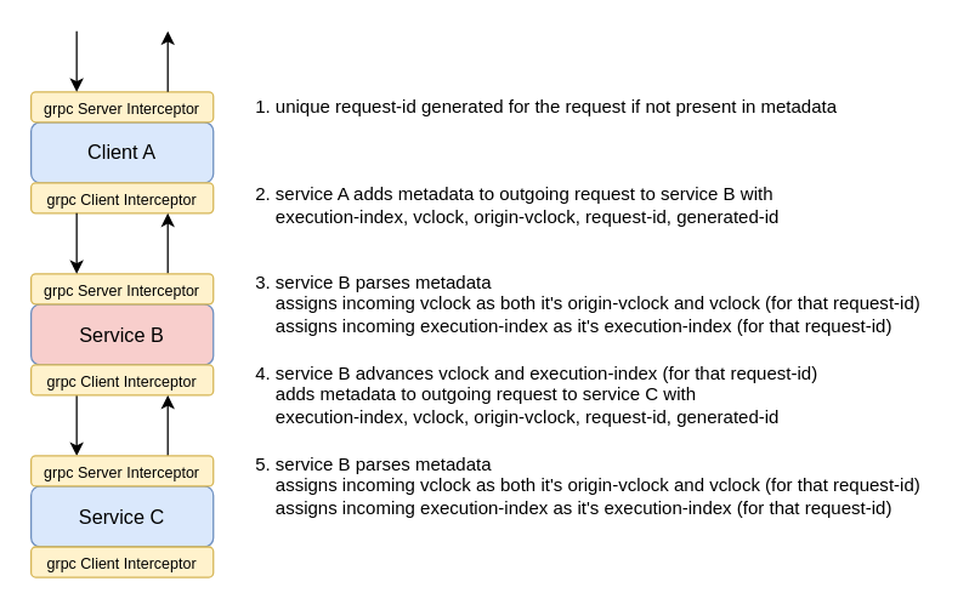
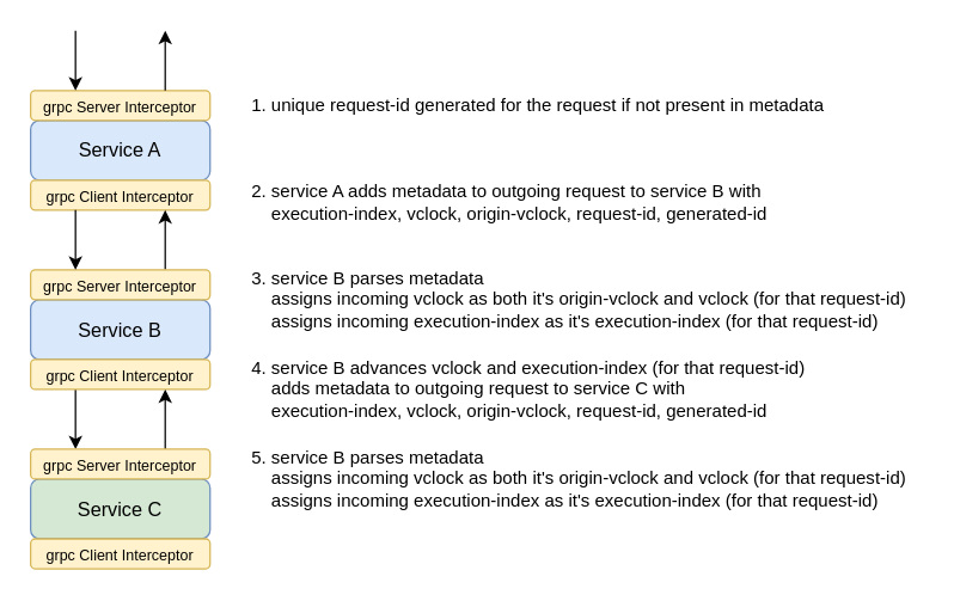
  <mxCell id="0" />
  <mxCell id="1" parent="0" />
- <mxCell id="2" value="Client A" style="rounded=1;whiteSpace=wrap;html=1;fontSize=13;glass=0;strokeWidth=1;shadow=0;fillColor=#dae8fc;strokeColor=#6c8ebf;" parent="1" vertex="1"><mxGeometry x="20" y="80" width="120" height="40" as="geometry" /></mxCell>
+ <mxCell id="2" value="Service A" style="rounded=1;whiteSpace=wrap;html=1;fontSize=13;glass=0;strokeWidth=1;shadow=0;fillColor=#dae8fc;strokeColor=#6c8ebf;" parent="1" vertex="1"><mxGeometry x="20" y="80" width="120" height="40" as="geometry" /></mxCell>
  <mxCell id="3" value="1. unique request-id generated for the request if not present in metadata" style="text;html=1;strokeColor=none;fillColor=none;align=left;verticalAlign=middle;whiteSpace=wrap;rounded=0;" parent="1" vertex="1"><mxGeometry x="166" y="60" width="424" height="20" as="geometry" /></mxCell>
  <mxCell id="4" value="2. service A adds metadata&amp;nbsp;to outgoing request to service B with&lt;br&gt;&amp;nbsp; &amp;nbsp; execution-index, vclock, origin-vclock, request-id, generated-id" style="text;html=1;strokeColor=none;fillColor=none;align=left;verticalAlign=middle;whiteSpace=wrap;rounded=0;" parent="1" vertex="1"><mxGeometry x="166" y="120" width="376" height="30" as="geometry" /></mxCell>
  <mxCell id="5" value="3. service B parses metadata&lt;br&gt;&amp;nbsp; &amp;nbsp; assigns incoming vclock as both it's origin-vclock and vclock (for that request-id)&lt;br&gt;&amp;nbsp; &amp;nbsp; assigns incoming execution-index as it's execution-index (for that request-id)" style="text;html=1;strokeColor=none;fillColor=none;align=left;verticalAlign=middle;whiteSpace=wrap;rounded=0;" parent="1" vertex="1"><mxGeometry x="166" y="180" width="450" height="40" as="geometry" /></mxCell>
  <mxCell id="6" value="&lt;span style=&quot;font-size: 10px&quot;&gt;grpc Server Interceptor&lt;/span&gt;" style="rounded=1;whiteSpace=wrap;html=1;fontSize=13;glass=0;strokeWidth=1;shadow=0;fillColor=#fff2cc;strokeColor=#d6b656;" parent="1" vertex="1"><mxGeometry x="20" y="60" width="120" height="20" as="geometry" /></mxCell>
  <mxCell id="7" value="&lt;span style=&quot;font-size: 10px&quot;&gt;grpc Client Interceptor&lt;/span&gt;" style="rounded=1;whiteSpace=wrap;html=1;fontSize=13;glass=0;strokeWidth=1;shadow=0;fillColor=#fff2cc;strokeColor=#d6b656;" parent="1" vertex="1"><mxGeometry x="20" y="120" width="120" height="20" as="geometry" /></mxCell>
- <mxCell id="8" value="Service B" style="rounded=1;whiteSpace=wrap;html=1;fontSize=13;glass=0;strokeWidth=1;shadow=0;fillColor=#f8cecc;strokeColor=#6c8ebf;" parent="1" vertex="1"><mxGeometry x="20" y="200" width="120" height="40" as="geometry" /></mxCell>
+ <mxCell id="8" value="Service B" style="rounded=1;whiteSpace=wrap;html=1;fontSize=13;glass=0;strokeWidth=1;shadow=0;fillColor=#dae8fc;strokeColor=#6c8ebf;" parent="1" vertex="1"><mxGeometry x="20" y="200" width="120" height="40" as="geometry" /></mxCell>
  <mxCell id="9" style="edgeStyle=orthogonalEdgeStyle;rounded=0;orthogonalLoop=1;jettySize=auto;html=1;exitX=0.75;exitY=0;exitDx=0;exitDy=0;entryX=0.75;entryY=1;entryDx=0;entryDy=0;startArrow=none;startFill=0;" parent="1" source="10" target="7" edge="1"><mxGeometry relative="1" as="geometry" /></mxCell>
  <mxCell id="10" value="&lt;span style=&quot;font-size: 10px&quot;&gt;grpc Server Interceptor&lt;/span&gt;" style="rounded=1;whiteSpace=wrap;html=1;fontSize=13;glass=0;strokeWidth=1;shadow=0;fillColor=#fff2cc;strokeColor=#d6b656;" parent="1" vertex="1"><mxGeometry x="20" y="180" width="120" height="20" as="geometry" /></mxCell>
  <mxCell id="11" style="edgeStyle=orthogonalEdgeStyle;rounded=0;orthogonalLoop=1;jettySize=auto;html=1;exitX=0.25;exitY=1;exitDx=0;exitDy=0;entryX=0.25;entryY=0;entryDx=0;entryDy=0;startArrow=none;startFill=0;" parent="1" source="12" target="15" edge="1"><mxGeometry relative="1" as="geometry" /></mxCell>
  <mxCell id="12" value="&lt;span style=&quot;font-size: 10px&quot;&gt;grpc Client Interceptor&lt;/span&gt;" style="rounded=1;whiteSpace=wrap;html=1;fontSize=13;glass=0;strokeWidth=1;shadow=0;fillColor=#fff2cc;strokeColor=#d6b656;" parent="1" vertex="1"><mxGeometry x="20" y="240" width="120" height="20" as="geometry" /></mxCell>
- <mxCell id="13" value="Service C" style="rounded=1;whiteSpace=wrap;html=1;fontSize=13;glass=0;strokeWidth=1;shadow=0;fillColor=#dae8fc;strokeColor=#6c8ebf;" parent="1" vertex="1"><mxGeometry x="20" y="320" width="120" height="40" as="geometry" /></mxCell>
+ <mxCell id="13" value="Service C" style="rounded=1;whiteSpace=wrap;html=1;fontSize=13;glass=0;strokeWidth=1;shadow=0;fillColor=#d5e8d4;strokeColor=#6c8ebf;" parent="1" vertex="1"><mxGeometry x="20" y="320" width="120" height="40" as="geometry" /></mxCell>
  <mxCell id="14" style="edgeStyle=orthogonalEdgeStyle;rounded=0;orthogonalLoop=1;jettySize=auto;html=1;exitX=0.75;exitY=0;exitDx=0;exitDy=0;entryX=0.75;entryY=1;entryDx=0;entryDy=0;startArrow=none;startFill=0;" parent="1" source="15" target="12" edge="1"><mxGeometry relative="1" as="geometry" /></mxCell>
  <mxCell id="15" value="&lt;span style=&quot;font-size: 10px&quot;&gt;grpc Server Interceptor&lt;/span&gt;" style="rounded=1;whiteSpace=wrap;html=1;fontSize=13;glass=0;strokeWidth=1;shadow=0;fillColor=#fff2cc;strokeColor=#d6b656;" parent="1" vertex="1"><mxGeometry x="20" y="300" width="120" height="20" as="geometry" /></mxCell>
  <mxCell id="16" value="&lt;span style=&quot;font-size: 10px&quot;&gt;grpc Client Interceptor&lt;/span&gt;" style="rounded=1;whiteSpace=wrap;html=1;fontSize=13;glass=0;strokeWidth=1;shadow=0;fillColor=#fff2cc;strokeColor=#d6b656;" parent="1" vertex="1"><mxGeometry x="20" y="360" width="120" height="20" as="geometry" /></mxCell>
  <mxCell id="17" value="" style="endArrow=classic;html=1;exitX=0.25;exitY=1;exitDx=0;exitDy=0;entryX=0.25;entryY=0;entryDx=0;entryDy=0;" parent="1" source="7" target="10" edge="1"><mxGeometry width="50" height="50" relative="1" as="geometry"><mxPoint x="376" y="60" as="sourcePoint" /><mxPoint x="426" y="10" as="targetPoint" /></mxGeometry></mxCell>
  <mxCell id="18" value="" style="endArrow=classic;html=1;entryX=0.25;entryY=0;entryDx=0;entryDy=0;" parent="1" target="6" edge="1"><mxGeometry width="50" height="50" relative="1" as="geometry"><mxPoint x="50" y="20" as="sourcePoint" /><mxPoint x="426" y="10" as="targetPoint" /></mxGeometry></mxCell>
  <mxCell id="19" value="4. service B advances vclock and execution-index (for that request-id)&lt;br&gt;&amp;nbsp; &amp;nbsp; adds metadata&amp;nbsp;to outgoing request to service C with&amp;nbsp;&lt;br&gt;&amp;nbsp; &amp;nbsp; execution-index, vclock, origin-vclock, request-id, generated-id" style="text;html=1;strokeColor=none;fillColor=none;align=left;verticalAlign=middle;whiteSpace=wrap;rounded=0;" parent="1" vertex="1"><mxGeometry x="166" y="240" width="390" height="40" as="geometry" /></mxCell>
  <mxCell id="20" value="5. service B parses metadata&lt;br&gt;&amp;nbsp; &amp;nbsp; assigns incoming vclock as both it's origin-vclock and vclock (for that request-id)&lt;br&gt;&amp;nbsp; &amp;nbsp; assigns incoming execution-index as it's execution-index (for that request-id)" style="text;html=1;strokeColor=none;fillColor=none;align=left;verticalAlign=middle;whiteSpace=wrap;rounded=0;" parent="1" vertex="1"><mxGeometry x="166" y="300" width="450" height="40" as="geometry" /></mxCell>
  <mxCell id="21" value="" style="endArrow=classic;html=1;exitX=0.75;exitY=0;exitDx=0;exitDy=0;" parent="1" source="6" edge="1"><mxGeometry width="50" height="50" relative="1" as="geometry"><mxPoint x="156" y="20" as="sourcePoint" /><mxPoint x="110" y="20" as="targetPoint" /></mxGeometry></mxCell>
